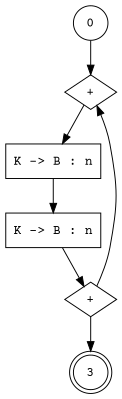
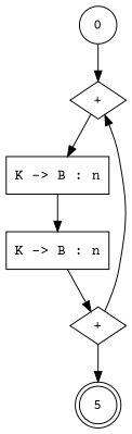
  digraph {
    fontname="Courier Prime"
    node [shape=diamond fontname="Courier Prime"]
    edge [fontname="Courier Prime"]
    0 [shape=circle]
    n2 [label="+"]
    n3 [label="K -> B : n" shape=rect]
    n4 [label="K -> B : n" shape=rect]
    n5 [label="+"]
-   5 [shape=doublecircle label=3]
+   5 [shape=doublecircle]
    0 -> n2
    n2 -> n3
    n3 -> n4
    n4 -> n5
    n5 -> n2
    n5 -> 5
  }
